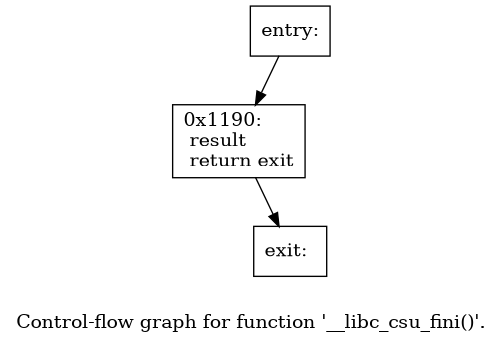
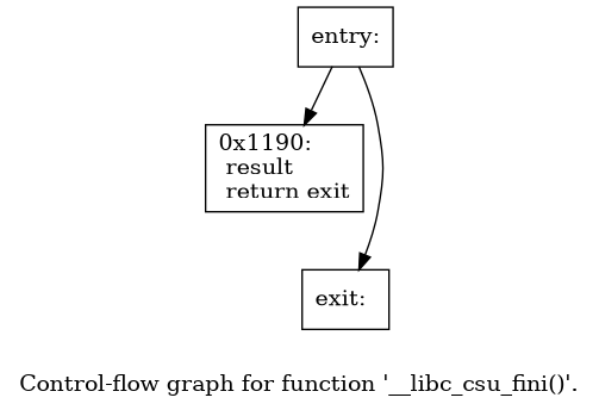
  digraph {
    label="Control-flow graph for function '__libc_csu_fini()'."
    node [shape=record]
    n1 [label="{entry:\l}"]
    n2 [label="{0x1190:\l  result\l  return exit\l}"]
    n3 [label="{exit:\l}"]
    n1 -> n2
-   n2 -> n3
+   n1 -> n3
  }
